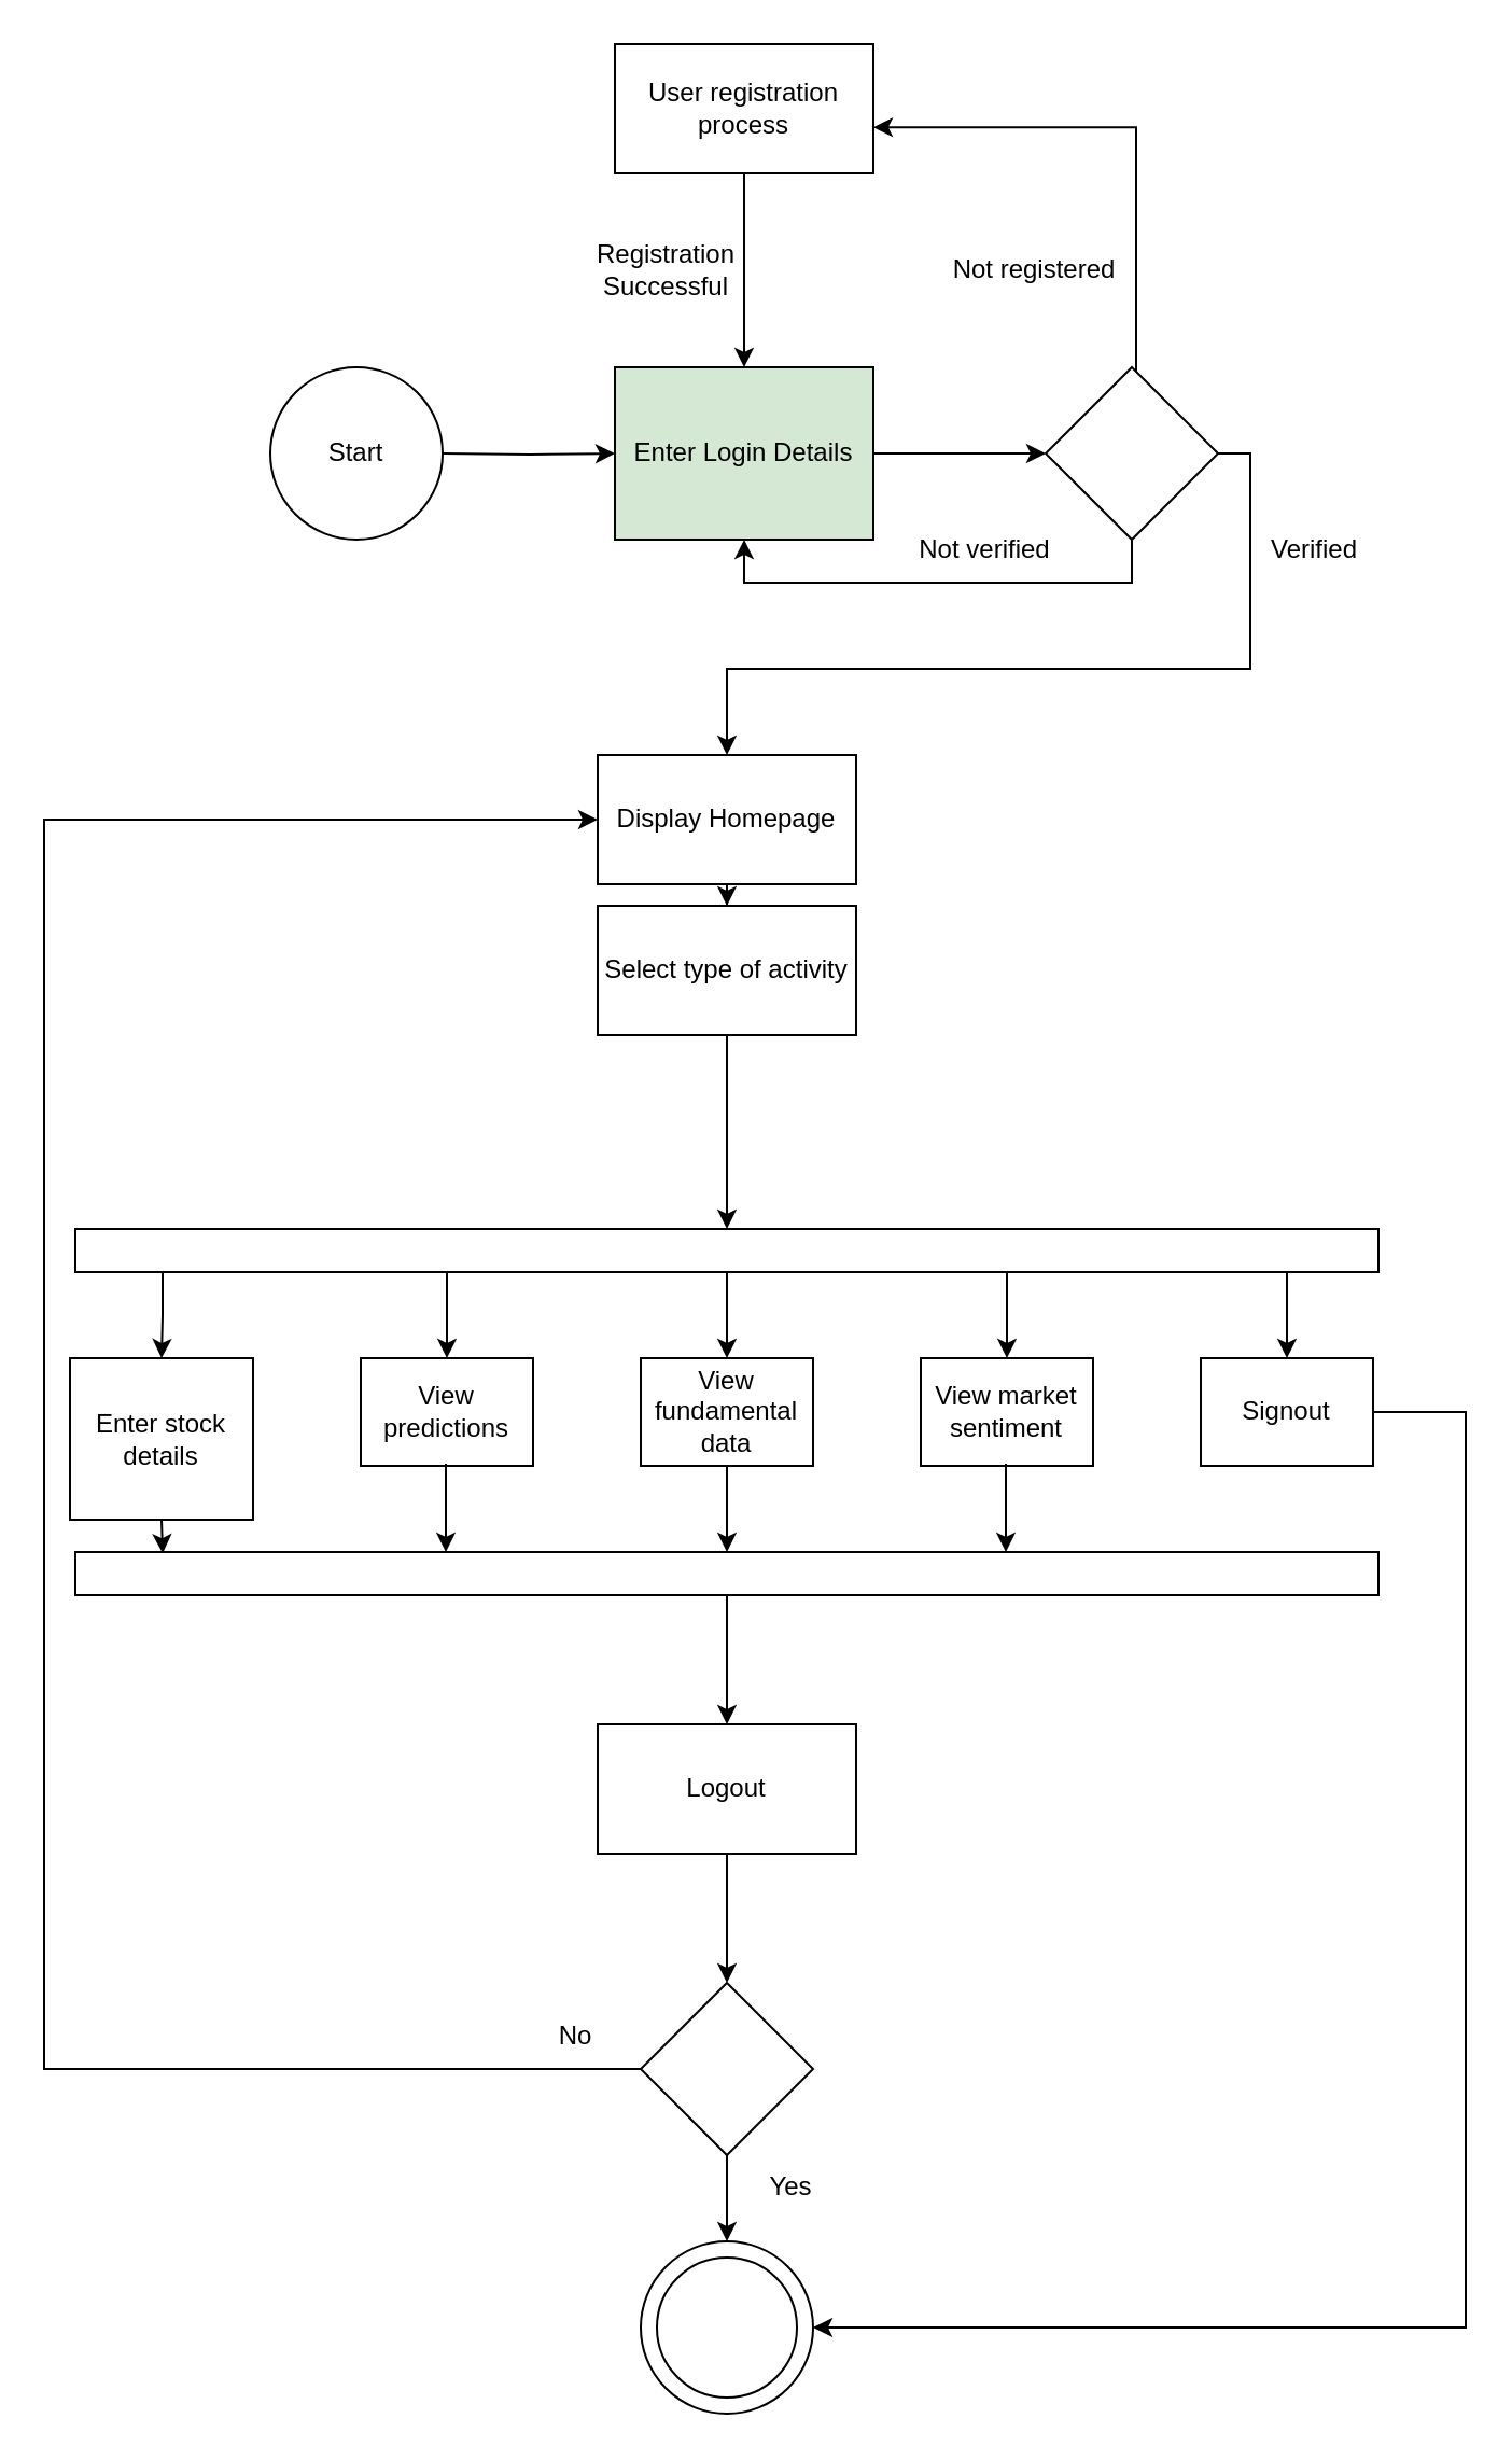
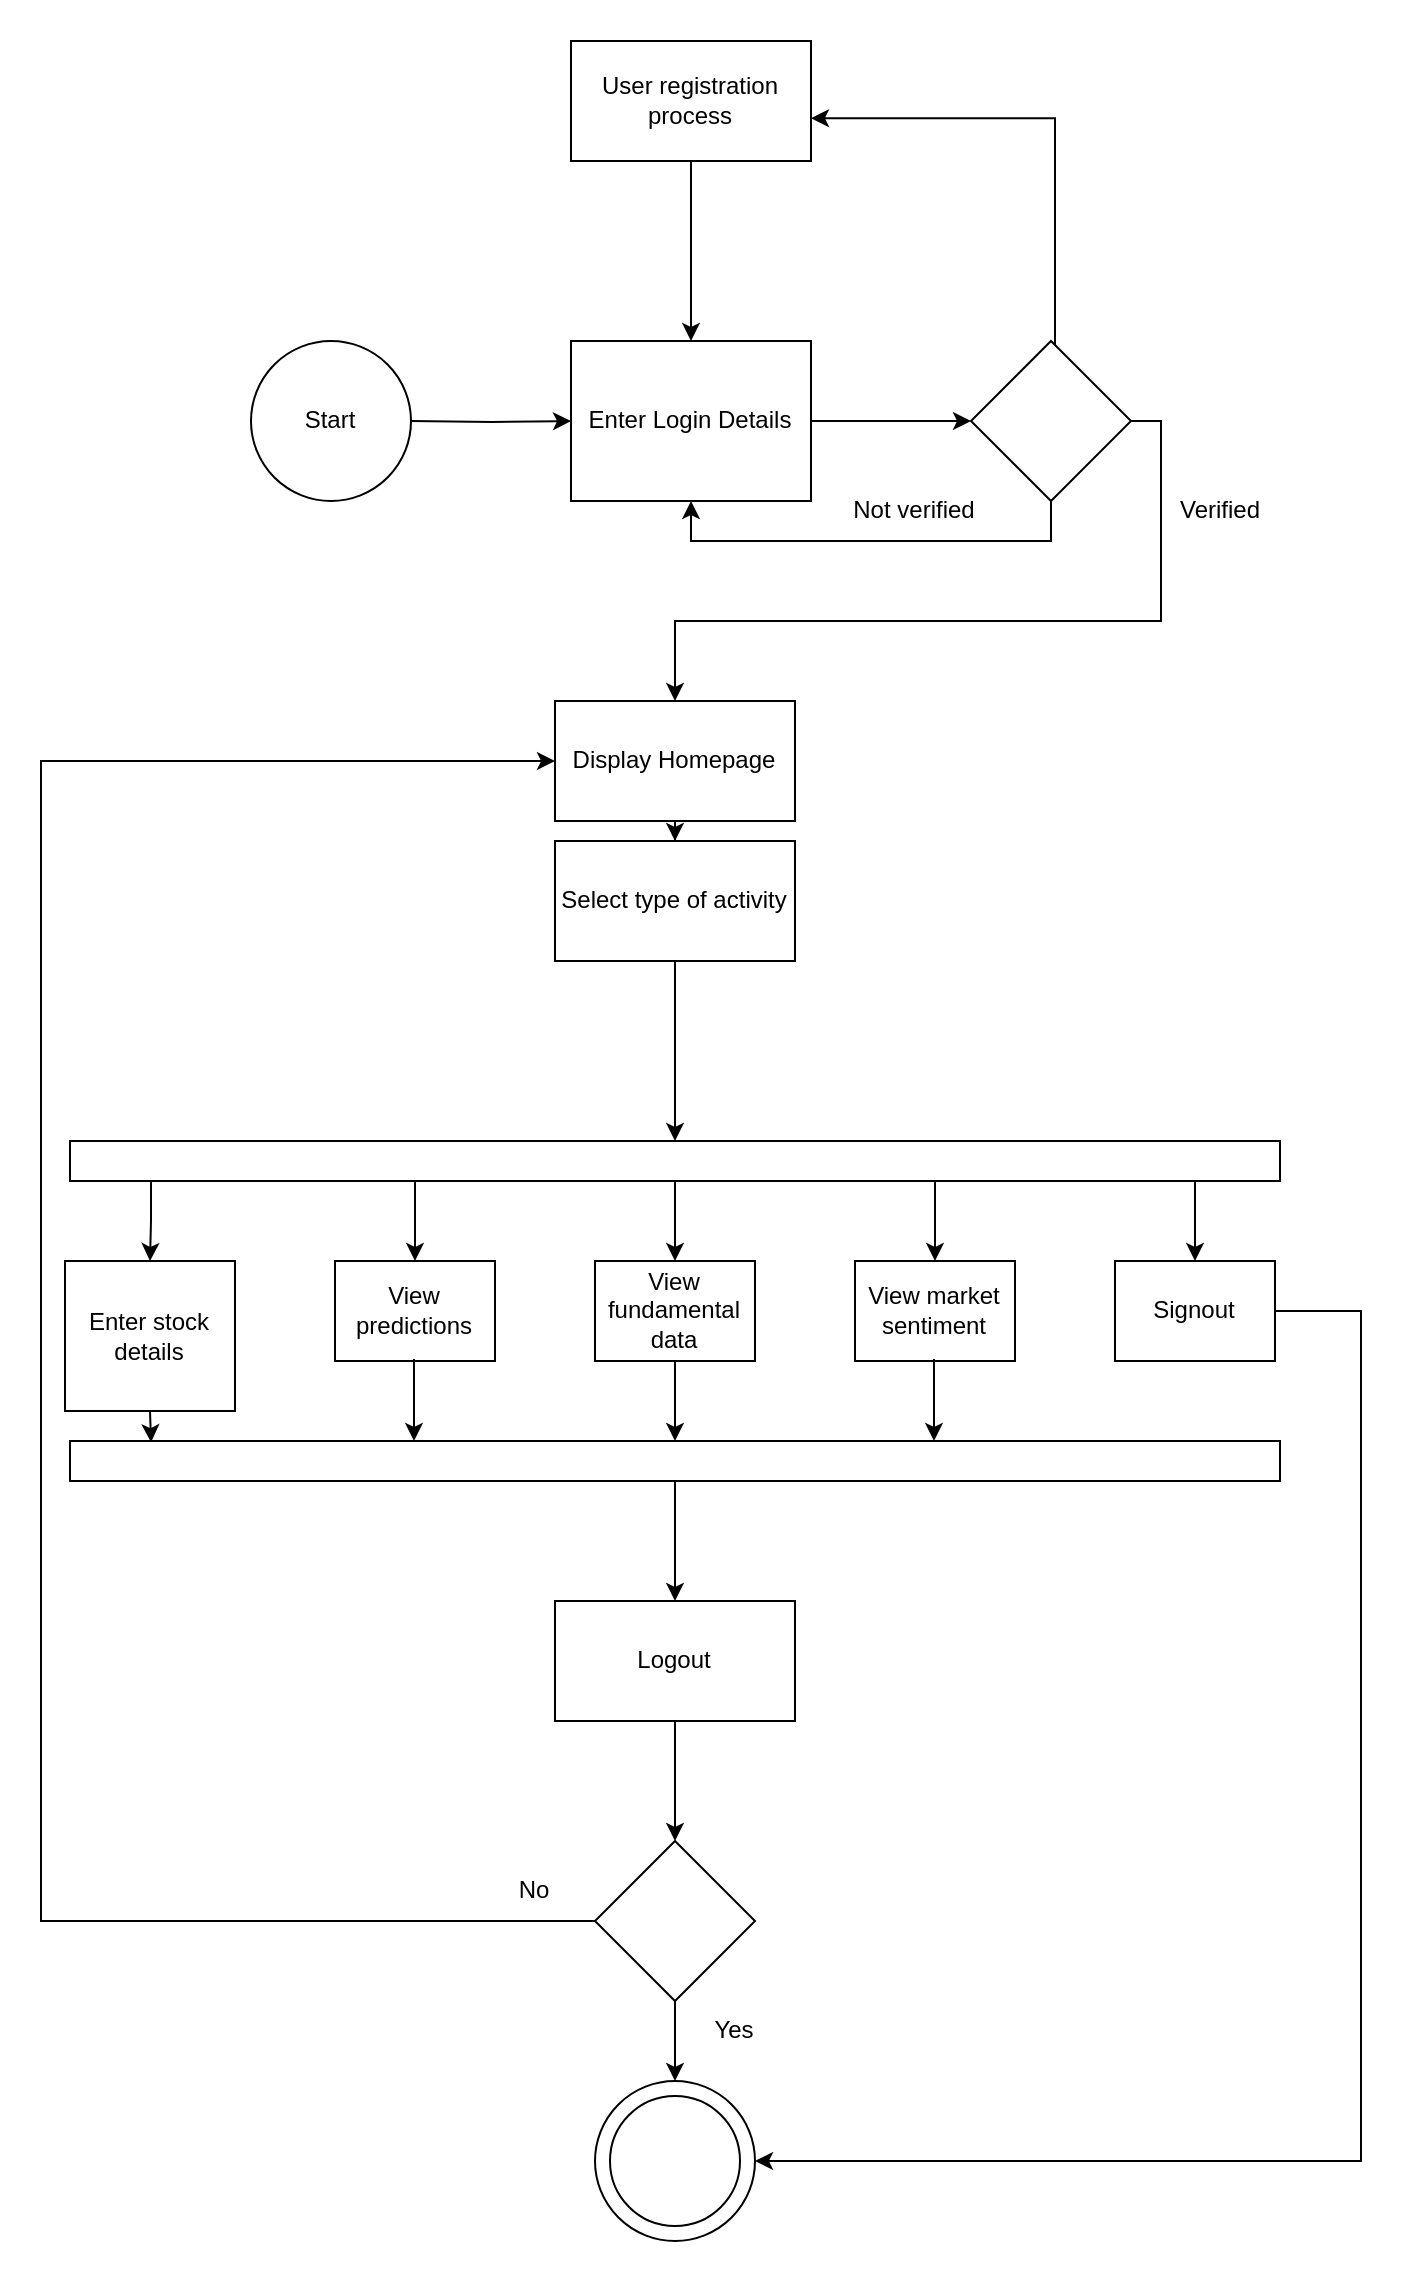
  <mxCell id="0" />
  <mxCell id="1" parent="0" />
  <mxCell id="2" value="Start" style="ellipse;whiteSpace=wrap;html=1;aspect=fixed;" parent="1" vertex="1"><mxGeometry x="125" y="170" width="80" height="80" as="geometry" /></mxCell>
  <mxCell id="3" style="edgeStyle=orthogonalEdgeStyle;rounded=0;orthogonalLoop=1;jettySize=auto;html=1;entryX=0;entryY=0.5;entryDx=0;entryDy=0;" parent="1" target="5" edge="1"><mxGeometry relative="1" as="geometry"><mxPoint x="205" y="210" as="sourcePoint" /></mxGeometry></mxCell>
  <mxCell id="4" style="edgeStyle=orthogonalEdgeStyle;rounded=0;orthogonalLoop=1;jettySize=auto;html=1;entryX=0;entryY=0.5;entryDx=0;entryDy=0;" parent="1" source="5" target="8" edge="1"><mxGeometry relative="1" as="geometry" /></mxCell>
- <mxCell id="5" value="Enter Login Details" style="rounded=0;whiteSpace=wrap;html=1;fillColor=#d5e8d4;" parent="1" vertex="1"><mxGeometry x="285" y="170" width="120" height="80" as="geometry" /></mxCell>
+ <mxCell id="5" value="Enter Login Details" style="rounded=0;whiteSpace=wrap;html=1;" parent="1" vertex="1"><mxGeometry x="285" y="170" width="120" height="80" as="geometry" /></mxCell>
  <mxCell id="6" style="edgeStyle=orthogonalEdgeStyle;rounded=0;orthogonalLoop=1;jettySize=auto;html=1;entryX=0.5;entryY=1;entryDx=0;entryDy=0;" parent="1" source="8" target="5" edge="1"><mxGeometry relative="1" as="geometry"><Array as="points"><mxPoint x="525" y="270" /><mxPoint x="345" y="270" /></Array></mxGeometry></mxCell>
  <mxCell id="7" style="edgeStyle=orthogonalEdgeStyle;rounded=0;orthogonalLoop=1;jettySize=auto;html=1;entryX=0.5;entryY=0;entryDx=0;entryDy=0;" parent="1" source="8" target="12" edge="1"><mxGeometry relative="1" as="geometry"><Array as="points"><mxPoint x="580" y="210" /><mxPoint x="580" y="310" /><mxPoint x="337" y="310" /></Array></mxGeometry></mxCell>
  <mxCell id="8" value="" style="rhombus;whiteSpace=wrap;html=1;" parent="1" vertex="1"><mxGeometry x="485" y="170" width="80" height="80" as="geometry" /></mxCell>
  <mxCell id="9" value="Not verified" style="text;html=1;strokeColor=none;fillColor=none;align=center;verticalAlign=middle;whiteSpace=wrap;rounded=0;" parent="1" vertex="1"><mxGeometry x="397" y="240" width="120" height="30" as="geometry" /></mxCell>
- <mxCell id="10" value="Not registered" style="text;html=1;strokeColor=none;fillColor=none;align=center;verticalAlign=middle;whiteSpace=wrap;rounded=0;" parent="1" vertex="1"><mxGeometry x="420" y="110" width="120" height="30" as="geometry" /></mxCell>
  <mxCell id="11" style="edgeStyle=orthogonalEdgeStyle;rounded=0;orthogonalLoop=1;jettySize=auto;html=1;entryX=0.5;entryY=0;entryDx=0;entryDy=0;" parent="1" source="12" target="14" edge="1"><mxGeometry relative="1" as="geometry" /></mxCell>
  <mxCell id="12" value="Display Homepage" style="rounded=0;whiteSpace=wrap;html=1;" parent="1" vertex="1"><mxGeometry x="277" y="350" width="120" height="60" as="geometry" /></mxCell>
  <mxCell id="13" style="edgeStyle=orthogonalEdgeStyle;rounded=0;orthogonalLoop=1;jettySize=auto;html=1;" parent="1" source="14" target="20" edge="1"><mxGeometry relative="1" as="geometry" /></mxCell>
  <mxCell id="14" value="Select type of activity" style="rounded=0;whiteSpace=wrap;html=1;" parent="1" vertex="1"><mxGeometry x="277" y="420" width="120" height="60" as="geometry" /></mxCell>
  <mxCell id="15" style="edgeStyle=orthogonalEdgeStyle;rounded=0;orthogonalLoop=1;jettySize=auto;html=1;exitX=0.25;exitY=1;exitDx=0;exitDy=0;entryX=0.5;entryY=0;entryDx=0;entryDy=0;" parent="1" source="20" target="21" edge="1"><mxGeometry relative="1" as="geometry"><Array as="points"><mxPoint x="75" y="590" /><mxPoint x="75" y="610" /></Array></mxGeometry></mxCell>
  <mxCell id="16" style="edgeStyle=orthogonalEdgeStyle;rounded=0;orthogonalLoop=1;jettySize=auto;html=1;exitX=0.25;exitY=1;exitDx=0;exitDy=0;entryX=0.5;entryY=0;entryDx=0;entryDy=0;" parent="1" source="20" target="22" edge="1"><mxGeometry relative="1" as="geometry"><Array as="points"><mxPoint x="207" y="590" /></Array></mxGeometry></mxCell>
  <mxCell id="17" style="edgeStyle=orthogonalEdgeStyle;rounded=0;orthogonalLoop=1;jettySize=auto;html=1;entryX=0.5;entryY=0;entryDx=0;entryDy=0;" parent="1" source="20" target="24" edge="1"><mxGeometry relative="1" as="geometry" /></mxCell>
  <mxCell id="18" style="edgeStyle=orthogonalEdgeStyle;rounded=0;orthogonalLoop=1;jettySize=auto;html=1;exitX=0.75;exitY=1;exitDx=0;exitDy=0;entryX=0.5;entryY=0;entryDx=0;entryDy=0;" parent="1" source="20" target="25" edge="1"><mxGeometry relative="1" as="geometry"><Array as="points"><mxPoint x="467" y="590" /></Array></mxGeometry></mxCell>
  <mxCell id="19" style="edgeStyle=orthogonalEdgeStyle;rounded=0;orthogonalLoop=1;jettySize=auto;html=1;exitX=0.75;exitY=1;exitDx=0;exitDy=0;entryX=0.5;entryY=0;entryDx=0;entryDy=0;" parent="1" source="20" target="27" edge="1"><mxGeometry relative="1" as="geometry"><Array as="points"><mxPoint x="597" y="590" /></Array></mxGeometry></mxCell>
  <mxCell id="20" value="" style="rounded=0;whiteSpace=wrap;html=1;" parent="1" vertex="1"><mxGeometry x="34.5" y="570" width="605" height="20" as="geometry" /></mxCell>
  <mxCell id="21" value="Enter stock details" style="rounded=0;whiteSpace=wrap;html=1;" parent="1" vertex="1"><mxGeometry x="32" y="630" width="85" height="75" as="geometry" /></mxCell>
  <mxCell id="22" value="View predictions" style="rounded=0;whiteSpace=wrap;html=1;" parent="1" vertex="1"><mxGeometry x="167" y="630" width="80" height="50" as="geometry" /></mxCell>
  <mxCell id="23" style="edgeStyle=orthogonalEdgeStyle;rounded=0;orthogonalLoop=1;jettySize=auto;html=1;entryX=0.5;entryY=0;entryDx=0;entryDy=0;" parent="1" source="24" target="29" edge="1"><mxGeometry relative="1" as="geometry" /></mxCell>
  <mxCell id="24" value="View fundamental data" style="rounded=0;whiteSpace=wrap;html=1;" parent="1" vertex="1"><mxGeometry x="297" y="630" width="80" height="50" as="geometry" /></mxCell>
  <mxCell id="25" value="View market sentiment" style="rounded=0;whiteSpace=wrap;html=1;" parent="1" vertex="1"><mxGeometry x="427" y="630" width="80" height="50" as="geometry" /></mxCell>
  <mxCell id="26" style="edgeStyle=orthogonalEdgeStyle;rounded=0;orthogonalLoop=1;jettySize=auto;html=1;entryX=1;entryY=0.5;entryDx=0;entryDy=0;" parent="1" source="27" target="43" edge="1"><mxGeometry relative="1" as="geometry"><Array as="points"><mxPoint x="680" y="655" /><mxPoint x="680" y="1080" /></Array></mxGeometry></mxCell>
  <mxCell id="27" value="Signout" style="rounded=0;whiteSpace=wrap;html=1;" parent="1" vertex="1"><mxGeometry x="557" y="630" width="80" height="50" as="geometry" /></mxCell>
  <mxCell id="28" style="edgeStyle=orthogonalEdgeStyle;rounded=0;orthogonalLoop=1;jettySize=auto;html=1;" parent="1" source="29" target="38" edge="1"><mxGeometry relative="1" as="geometry"><mxPoint x="337" y="800" as="targetPoint" /></mxGeometry></mxCell>
  <mxCell id="29" value="" style="rounded=0;whiteSpace=wrap;html=1;" parent="1" vertex="1"><mxGeometry x="34.5" y="720" width="605" height="20" as="geometry" /></mxCell>
  <mxCell id="30" value="" style="endArrow=classic;html=1;rounded=0;exitX=0.5;exitY=1;exitDx=0;exitDy=0;entryX=0.067;entryY=0.03;entryDx=0;entryDy=0;entryPerimeter=0;" parent="1" source="21" target="29" edge="1"><mxGeometry width="50" height="50" relative="1" as="geometry"><mxPoint x="357" y="690" as="sourcePoint" /><mxPoint x="407" y="640" as="targetPoint" /></mxGeometry></mxCell>
  <mxCell id="31" value="" style="endArrow=classic;html=1;rounded=0;exitX=0.5;exitY=1;exitDx=0;exitDy=0;entryX=0.067;entryY=0.03;entryDx=0;entryDy=0;entryPerimeter=0;" parent="1" edge="1"><mxGeometry width="50" height="50" relative="1" as="geometry"><mxPoint x="206.5" y="679" as="sourcePoint" /><mxPoint x="206.5" y="720" as="targetPoint" /></mxGeometry></mxCell>
  <mxCell id="32" value="" style="endArrow=classic;html=1;rounded=0;exitX=0.5;exitY=1;exitDx=0;exitDy=0;entryX=0.067;entryY=0.03;entryDx=0;entryDy=0;entryPerimeter=0;" parent="1" edge="1"><mxGeometry width="50" height="50" relative="1" as="geometry"><mxPoint x="466.5" y="679" as="sourcePoint" /><mxPoint x="466.5" y="720" as="targetPoint" /></mxGeometry></mxCell>
  <mxCell id="33" style="edgeStyle=orthogonalEdgeStyle;rounded=0;orthogonalLoop=1;jettySize=auto;html=1;entryX=0.5;entryY=0;entryDx=0;entryDy=0;" parent="1" source="34" target="5" edge="1"><mxGeometry relative="1" as="geometry" /></mxCell>
  <mxCell id="34" value="User registration process" style="rounded=0;whiteSpace=wrap;html=1;" parent="1" vertex="1"><mxGeometry x="285" width="120" height="60" as="geometry" y="20" /></mxCell>
  <mxCell id="35" style="edgeStyle=orthogonalEdgeStyle;rounded=0;orthogonalLoop=1;jettySize=auto;html=1;entryX=1;entryY=0.643;entryDx=0;entryDy=0;entryPerimeter=0;" parent="1" source="8" target="34" edge="1"><mxGeometry relative="1" as="geometry"><Array as="points"><mxPoint x="527" y="59" /></Array></mxGeometry></mxCell>
- <mxCell id="36" value="Registration&lt;br&gt;Successful" style="text;html=1;strokeColor=none;fillColor=none;align=center;verticalAlign=middle;whiteSpace=wrap;rounded=0;" parent="1" vertex="1"><mxGeometry x="279" y="110" width="60" height="30" as="geometry" /></mxCell>
  <mxCell id="37" style="edgeStyle=orthogonalEdgeStyle;rounded=0;orthogonalLoop=1;jettySize=auto;html=1;entryX=0.5;entryY=0;entryDx=0;entryDy=0;" parent="1" source="38" target="41" edge="1"><mxGeometry relative="1" as="geometry" /></mxCell>
  <mxCell id="38" value="Logout" style="rounded=0;whiteSpace=wrap;html=1;" parent="1" vertex="1"><mxGeometry x="277" y="800" width="120" height="60" as="geometry" /></mxCell>
  <mxCell id="39" style="edgeStyle=orthogonalEdgeStyle;rounded=0;orthogonalLoop=1;jettySize=auto;html=1;entryX=0;entryY=0.5;entryDx=0;entryDy=0;" parent="1" source="41" target="12" edge="1"><mxGeometry relative="1" as="geometry"><mxPoint x="270" y="390" as="targetPoint" /><Array as="points"><mxPoint x="20" y="960" /><mxPoint x="20" y="380" /></Array></mxGeometry></mxCell>
  <mxCell id="40" style="edgeStyle=orthogonalEdgeStyle;rounded=0;orthogonalLoop=1;jettySize=auto;html=1;entryX=0.5;entryY=0;entryDx=0;entryDy=0;" parent="1" source="41" target="43" edge="1"><mxGeometry relative="1" as="geometry" /></mxCell>
  <mxCell id="41" value="" style="rhombus;whiteSpace=wrap;html=1;" parent="1" vertex="1"><mxGeometry x="297" y="920" width="80" height="80" as="geometry" /></mxCell>
  <mxCell id="42" value="No" style="text;html=1;strokeColor=none;fillColor=none;align=center;verticalAlign=middle;whiteSpace=wrap;rounded=0;" parent="1" vertex="1"><mxGeometry x="237" y="930" width="60" height="30" as="geometry" /></mxCell>
  <mxCell id="43" value="" style="ellipse;whiteSpace=wrap;html=1;aspect=fixed;" parent="1" vertex="1"><mxGeometry x="297" y="1040" width="80" height="80" as="geometry" /></mxCell>
  <mxCell id="44" value="" style="ellipse;whiteSpace=wrap;html=1;aspect=fixed;" parent="1" vertex="1"><mxGeometry x="304.5" y="1047.5" width="65" height="65" as="geometry" /></mxCell>
  <mxCell id="45" value="Yes" style="text;html=1;strokeColor=none;fillColor=none;align=center;verticalAlign=middle;whiteSpace=wrap;rounded=0;" vertex="1" parent="1"><mxGeometry x="337" y="1000" width="60" height="30" as="geometry" /></mxCell>
  <mxCell id="46" value="Verified" style="text;html=1;strokeColor=none;fillColor=none;align=center;verticalAlign=middle;whiteSpace=wrap;rounded=0;" vertex="1" parent="1"><mxGeometry x="579.5" y="240" width="60" height="30" as="geometry" /></mxCell>
